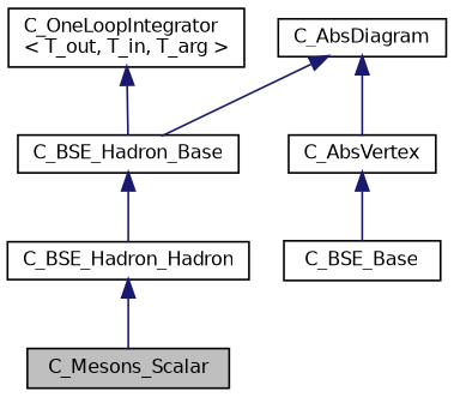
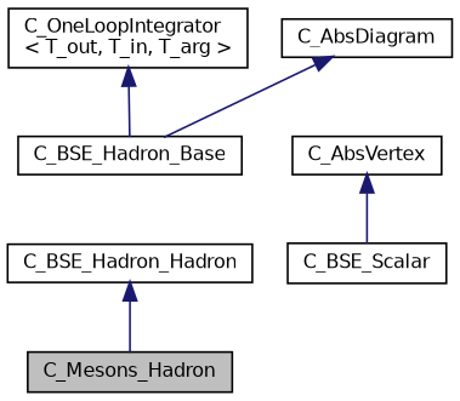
  digraph {
    node [color=black fillcolor=white fontname=Helvetica fontsize=10 shape=record style=filled]
    edge [color=midnightblue dir=back fontname=Helvetica fontsize=10 labelfontname=Helvetica labelfontsize=10 style=solid]
-   n1 [fillcolor=grey75 fontcolor=black height=0.2 label=C_Mesons_Scalar width=0.4]
+   n1 [fillcolor=grey75 fontcolor=black height=0.2 label=C_Mesons_Hadron width=0.4]
    n2 [height=0.2 label=C_BSE_Hadron_Hadron width=0.4]
    n3 [height=0.2 label=C_BSE_Hadron_Base width=0.4]
-   n4 [height=0.2 label=C_BSE_Base width=0.4]
+   n4 [height=0.2 label=C_BSE_Scalar width=0.4]
    n5 [height=0.2 label=C_AbsVertex width=0.4]
    n6 [height=0.2 label=C_AbsDiagram width=0.4]
    n7 [height=0.2 label="C_OneLoopIntegrator\l\< T_out, T_in, T_arg \>" width=0.4]
    n2 -> n1
-   n3 -> n2
    n5 -> n4
    n6 -> n3
-   n6 -> n5
    n7 -> n3
  }
